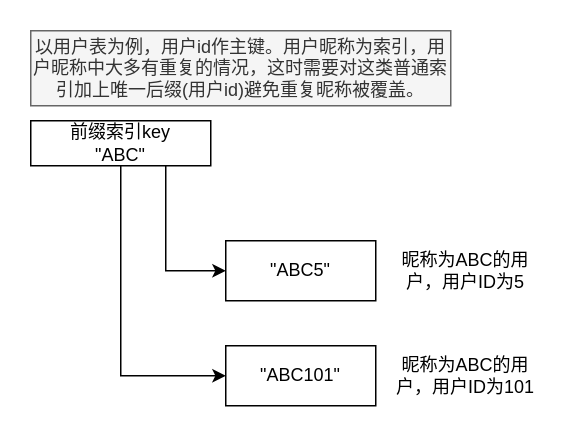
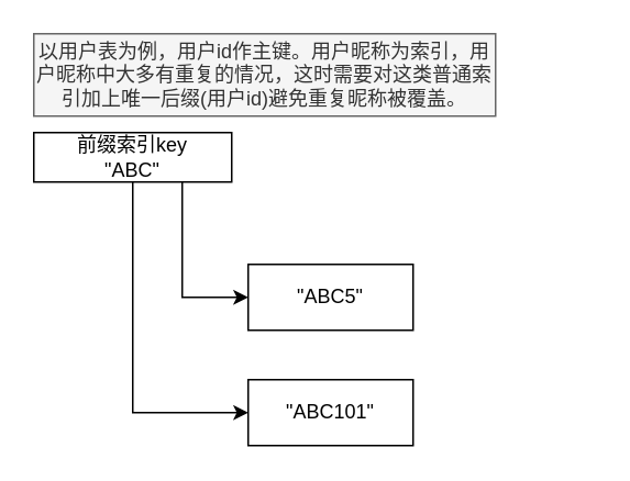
  <mxCell id="0" />
  <mxCell id="1" parent="0" />
  <mxCell id="2" value="前缀索引key&lt;br&gt;&quot;ABC&quot;" style="whiteSpace=wrap;html=1;" parent="1" vertex="1"><mxGeometry x="20" y="80" width="120" height="30" as="geometry" /></mxCell>
  <mxCell id="3" value="&quot;ABC101&quot;" style="whiteSpace=wrap;html=1;" parent="1" vertex="1"><mxGeometry x="150" y="230" width="100" height="40" as="geometry" /></mxCell>
  <mxCell id="4" value="" style="edgeStyle=elbowEdgeStyle;elbow=vertical;html=1;rounded=0;" parent="1" source="2" target="3" edge="1"><mxGeometry relative="1" as="geometry"><Array as="points"><mxPoint x="80" y="250" /></Array></mxGeometry></mxCell>
  <mxCell id="5" value="&quot;ABC5&quot;" style="whiteSpace=wrap;html=1;" parent="1" vertex="1"><mxGeometry x="150" y="160" width="100" height="40" as="geometry" /></mxCell>
  <mxCell id="6" value="" style="edgeStyle=elbowEdgeStyle;elbow=vertical;html=1;rounded=0;entryX=0;entryY=0.5;entryDx=0;entryDy=0;" parent="1" source="2" target="5" edge="1"><mxGeometry relative="1" as="geometry"><Array as="points"><mxPoint x="110" y="180" /></Array></mxGeometry></mxCell>
  <mxCell id="7" value="以用户表为例，用户id作主键。用户昵称为索引，用户昵称中大多有重复的情况，这时需要对这类普通索引加上唯一后缀(用户id)避免重复昵称被覆盖。" style="text;html=1;align=center;verticalAlign=middle;whiteSpace=wrap;rounded=0;fillColor=#f5f5f5;strokeColor=#666666;fontColor=#333333;" parent="1" vertex="1"><mxGeometry x="20" y="20" width="280" height="50" as="geometry" /></mxCell>
- <mxCell id="8" value="昵称为ABC的用户，用户ID为5" style="text;html=1;strokeColor=none;fillColor=none;align=center;verticalAlign=middle;whiteSpace=wrap;rounded=0;" vertex="1" parent="1"><mxGeometry x="260" y="170" width="100" height="20" as="geometry" /></mxCell>
- <mxCell id="9" value="昵称为ABC的用户，用户ID为101" style="text;html=1;strokeColor=none;fillColor=none;align=center;verticalAlign=middle;whiteSpace=wrap;rounded=0;" vertex="1" parent="1"><mxGeometry x="260" y="240" width="100" height="20" as="geometry" /></mxCell>
